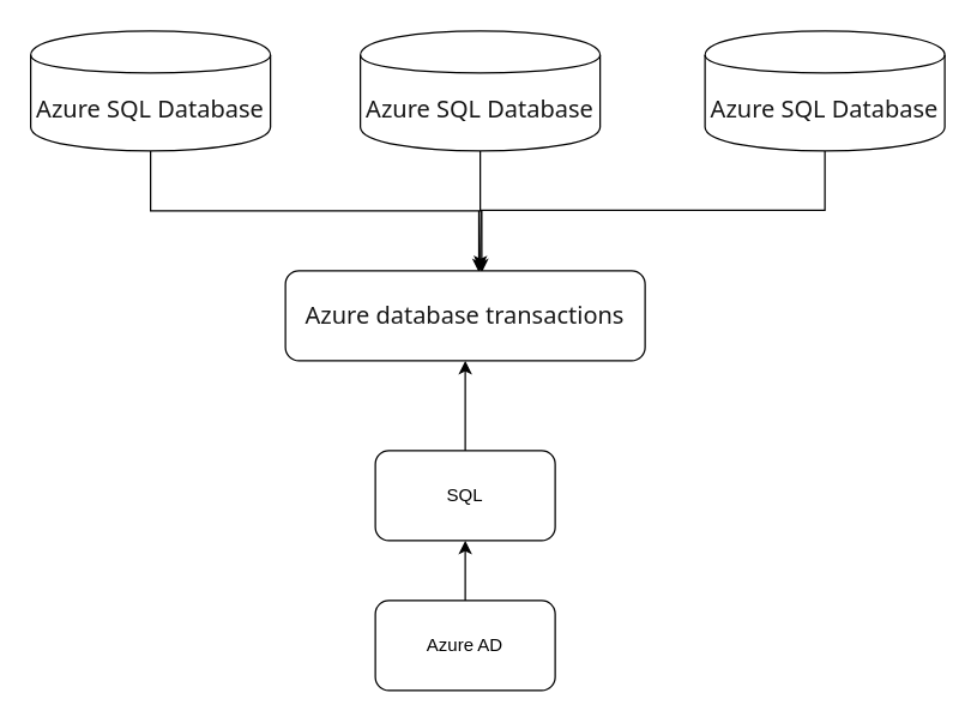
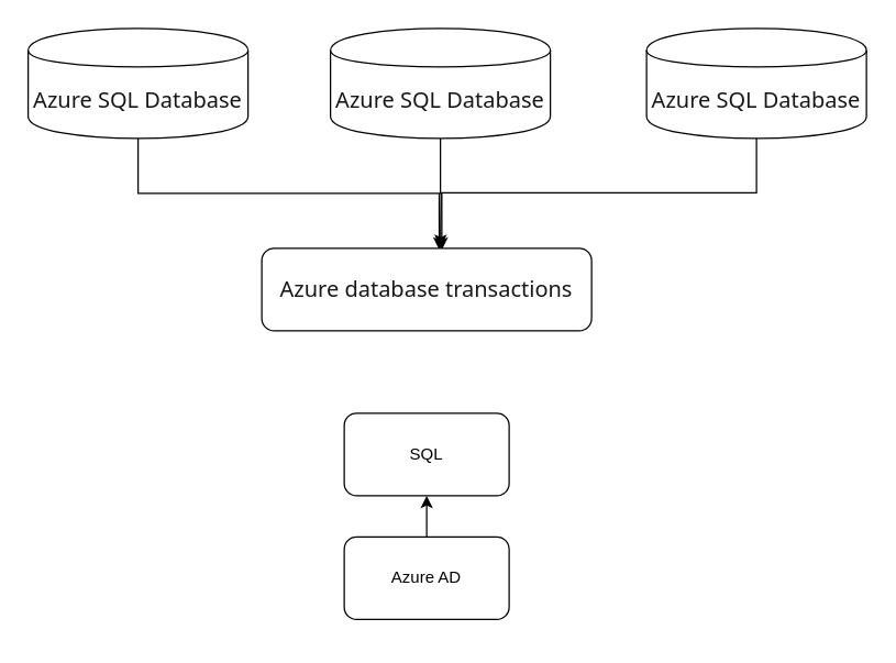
  <mxCell id="0" />
  <mxCell id="1" parent="0" />
- <mxCell id="2" value="" style="edgeStyle=orthogonalEdgeStyle;rounded=0;orthogonalLoop=1;jettySize=auto;html=1;" edge="1" parent="1" source="3" target="12"><mxGeometry relative="1" as="geometry" /></mxCell>
  <mxCell id="3" value="SQL" style="rounded=1;whiteSpace=wrap;html=1;" vertex="1" parent="1"><mxGeometry x="250" y="300" width="120" height="60" as="geometry" /></mxCell>
  <mxCell id="4" value="" style="edgeStyle=orthogonalEdgeStyle;rounded=0;orthogonalLoop=1;jettySize=auto;html=1;" edge="1" parent="1" source="5" target="3"><mxGeometry relative="1" as="geometry" /></mxCell>
- <mxCell id="5" value="Azure AD" style="rounded=1;whiteSpace=wrap;html=1;" vertex="1" parent="1"><mxGeometry x="250" y="400" width="120" height="60" as="geometry" /></mxCell>
+ <mxCell id="5" value="Azure AD" style="rounded=1;whiteSpace=wrap;html=1;" vertex="1" parent="1"><mxGeometry x="250" y="390" width="120" height="60" as="geometry" /></mxCell>
  <mxCell id="6" style="edgeStyle=orthogonalEdgeStyle;rounded=0;orthogonalLoop=1;jettySize=auto;html=1;entryX=0.538;entryY=0.017;entryDx=0;entryDy=0;entryPerimeter=0;" edge="1" parent="1" source="7" target="12"><mxGeometry relative="1" as="geometry"><Array as="points"><mxPoint x="100" y="140" /><mxPoint x="319" y="140" /></Array></mxGeometry></mxCell>
  <mxCell id="7" value="&#10;&#10;&lt;span style=&quot;color: rgb(23, 23, 23); font-family: &amp;quot;segoe ui&amp;quot;, segoeui, &amp;quot;helvetica neue&amp;quot;, helvetica, arial, sans-serif; font-size: 16px; font-style: normal; font-weight: 400; letter-spacing: normal; text-indent: 0px; text-transform: none; word-spacing: 0px; background-color: rgb(255, 255, 255); display: inline; float: none;&quot;&gt;Azure SQL Database&lt;/span&gt;&#10;&#10;" style="shape=cylinder;whiteSpace=wrap;html=1;boundedLbl=1;backgroundOutline=1;" vertex="1" parent="1"><mxGeometry x="20" y="20" width="160" height="80" as="geometry" /></mxCell>
  <mxCell id="8" style="edgeStyle=orthogonalEdgeStyle;rounded=0;orthogonalLoop=1;jettySize=auto;html=1;entryX=0.546;entryY=0.017;entryDx=0;entryDy=0;entryPerimeter=0;" edge="1" parent="1" source="9" target="12"><mxGeometry relative="1" as="geometry" /></mxCell>
  <mxCell id="9" value="&#10;&#10;&lt;span style=&quot;color: rgb(23, 23, 23); font-family: &amp;quot;segoe ui&amp;quot;, segoeui, &amp;quot;helvetica neue&amp;quot;, helvetica, arial, sans-serif; font-size: 16px; font-style: normal; font-weight: 400; letter-spacing: normal; text-indent: 0px; text-transform: none; word-spacing: 0px; background-color: rgb(255, 255, 255); display: inline; float: none;&quot;&gt;Azure SQL Database&lt;/span&gt;&#10;&#10;" style="shape=cylinder;whiteSpace=wrap;html=1;boundedLbl=1;backgroundOutline=1;" vertex="1" parent="1"><mxGeometry x="240" y="20" width="160" height="80" as="geometry" /></mxCell>
  <mxCell id="10" style="edgeStyle=orthogonalEdgeStyle;rounded=0;orthogonalLoop=1;jettySize=auto;html=1;exitX=0.5;exitY=1;exitDx=0;exitDy=0;" edge="1" parent="1" source="11"><mxGeometry relative="1" as="geometry"><mxPoint x="320" y="179" as="targetPoint" /></mxGeometry></mxCell>
  <mxCell id="11" value="&#10;&#10;&lt;span style=&quot;color: rgb(23, 23, 23); font-family: &amp;quot;segoe ui&amp;quot;, segoeui, &amp;quot;helvetica neue&amp;quot;, helvetica, arial, sans-serif; font-size: 16px; font-style: normal; font-weight: 400; letter-spacing: normal; text-indent: 0px; text-transform: none; word-spacing: 0px; background-color: rgb(255, 255, 255); display: inline; float: none;&quot;&gt;Azure SQL Database&lt;/span&gt;&#10;&#10;" style="shape=cylinder;whiteSpace=wrap;html=1;boundedLbl=1;backgroundOutline=1;" vertex="1" parent="1"><mxGeometry x="470" y="20" width="160" height="80" as="geometry" /></mxCell>
  <mxCell id="12" value="&lt;span style=&quot;color: rgb(23 , 23 , 23) ; font-family: &amp;#34;segoe ui&amp;#34; , &amp;#34;segoeui&amp;#34; , &amp;#34;helvetica neue&amp;#34; , &amp;#34;helvetica&amp;#34; , &amp;#34;arial&amp;#34; , sans-serif ; font-size: 16px ; background-color: rgb(255 , 255 , 255)&quot;&gt;Azure database transactions&lt;/span&gt;" style="rounded=1;whiteSpace=wrap;html=1;" vertex="1" parent="1"><mxGeometry x="190" y="180" width="240" height="60" as="geometry" /></mxCell>
